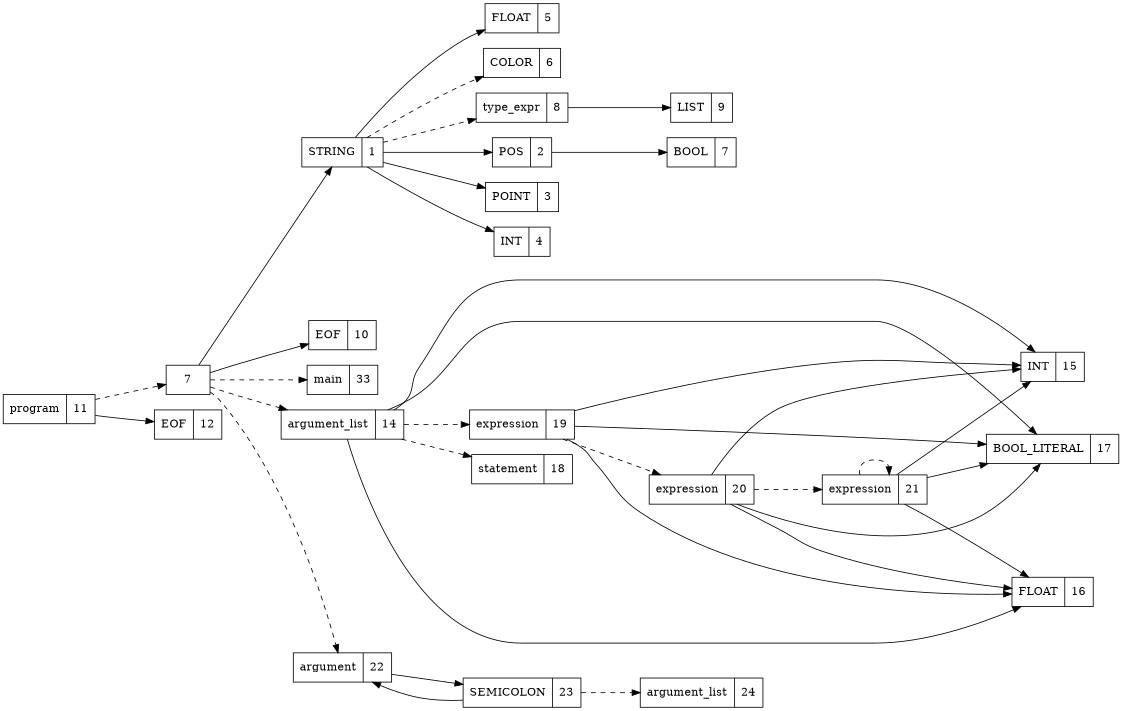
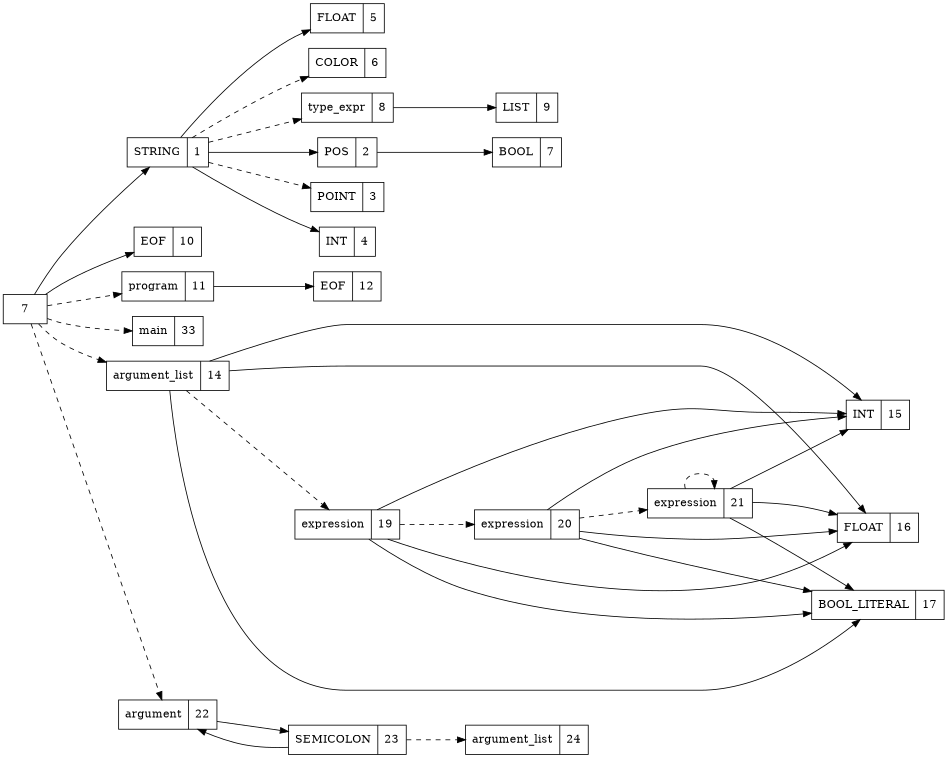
  digraph {
    rankdir=LR
    node [shape=record]
    edge [style=solid]
    n1 [label=7]
    n2 [label="{STRING|1}"]
    n3 [label="{EOF|10}"]
    n4 [label="{program|11}"]
    n5 [label="{main|33}"]
    n6 [label="{argument_list|14}"]
    n7 [label="{argument|22}"]
    n8 [label="{POS|2}"]
    n9 [label="{POINT|3}"]
    n10 [label="{INT|4}"]
    n11 [label="{FLOAT|5}"]
    n12 [label="{COLOR|6}"]
    n13 [label="{type_expr|8}"]
    n14 [label="{EOF|12}"]
    n15 [label="{INT|15}"]
    n16 [label="{FLOAT|16}"]
    n17 [label="{BOOL_LITERAL|17}"]
-   n18 [label="{statement|18}"]
    n19 [label="{expression|19}"]
    n20 [label="{SEMICOLON|23}"]
    n21 [label="{BOOL|7}"]
    n22 [label="{LIST|9}"]
    n23 [label="{expression|20}"]
    n24 [label="{expression|21}"]
    n25 [label="{argument_list|24}"]
    n1 -> n2 [label="        "]
    n1 -> n3 [label="        "]
-   n4 -> n1 [label="        " style=dashed]
+   n1 -> n4 [label="        " style=dashed]
    n1 -> n5 [label="        " style=dashed]
    n1 -> n6 [label="        " style=dashed]
    n1 -> n7 [label="        " style=dashed]
    n2 -> n8 [label="        "]
-   n2 -> n9 [label="        "]
+   n2 -> n9 [label="        " style=dashed]
    n2 -> n10 [label="        "]
    n2 -> n11 [label="        "]
    n2 -> n12 [label="        " style=dashed]
    n2 -> n13 [label="        " style=dashed]
    n4 -> n14 [label="        "]
    n6 -> n15 [label="        "]
    n6 -> n16 [label="        "]
    n6 -> n17 [label="        "]
-   n6 -> n18 [label="        " style=dashed]
    n6 -> n19 [label="        " style=dashed]
    n7 -> n20 [label="        "]
    n8 -> n21 [label="        "]
    n13 -> n22 [label="        "]
    n19 -> n15 [label="        "]
    n19 -> n16 [label="        "]
    n19 -> n17 [label="        "]
    n19 -> n23 [label="        " style=dashed]
    n20 -> n7 [label="        "]
    n20 -> n25 [label="        " style=dashed]
    n23 -> n15 [label="        "]
    n23 -> n16 [label="        "]
    n23 -> n17 [label="        "]
    n23 -> n24 [label="        " style=dashed]
    n24 -> n15 [label="        "]
    n24 -> n16 [label="        "]
    n24 -> n17 [label="        "]
    n24 -> n24 [label="        " style=dashed]
  }
